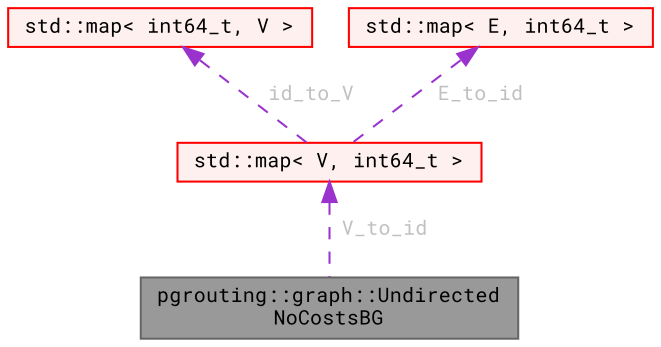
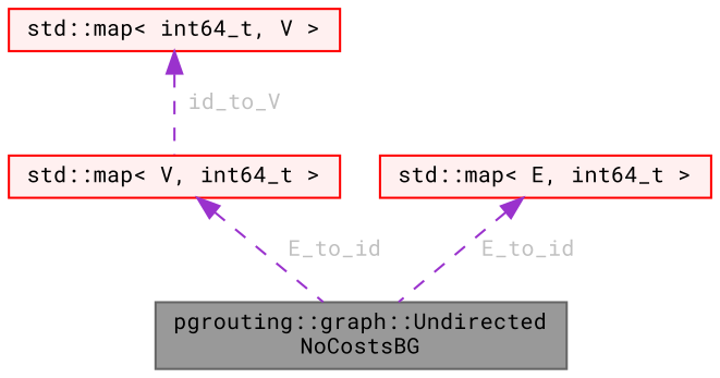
  digraph {
    fontname="Roboto Mono"
    node [color=red fillcolor="#FFF0F0" fontname="Roboto Mono" fontsize=10 shape=box style=filled]
    edge [color=darkorchid3 dir=back fontcolor=grey fontname="Roboto Mono" fontsize=10 labelfontname=Helvetica labelfontsize=10 style=dashed]
    n1 [color=gray40 fillcolor=grey60 fontcolor=black height=0.2 label="pgrouting::graph::Undirected\lNoCostsBG" width=0.4]
    n2 [height=0.2 label="std::map\< int64_t, V \>" width=0.4]
    n3 [height=0.2 label="std::map\< V, int64_t \>" width=0.4]
    n4 [height=0.2 label="std::map\< E, int64_t \>" width=0.4]
    n2 -> n3 [label=" id_to_V"]
-   n3 -> n1 [label=" V_to_id"]
-   n4 -> n3 [label=" E_to_id"]
+   n3 -> n1 [label=" E_to_id"]
+   n4 -> n1 [label=" E_to_id"]
  }
